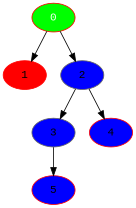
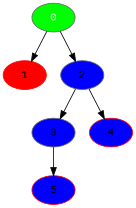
  digraph {
    rankdir=TB
    fontname="Liberation Mono"
    node [fillcolor=blue style=filled color=gray40 fontname="Liberation Mono"]
    edge [color=black fontname="Liberation Mono"]
-   0 [fillcolor=green fontcolor=white color=red]
+   0 [fillcolor=green fontcolor=white]
    1 [fillcolor=red color=red]
    2
    3
    4 [color=red]
    5 [color=red]
    0 -> 1
    0 -> 2
    2 -> 3
    2 -> 4
    3 -> 5
  }
